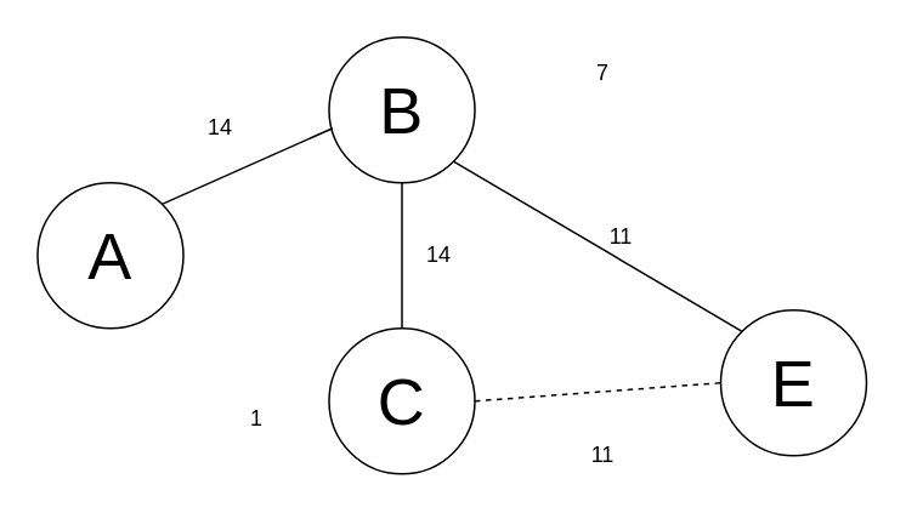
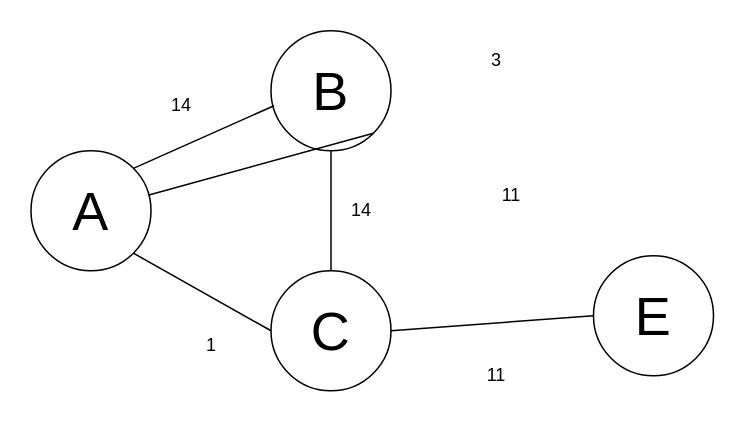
  <mxCell id="0" />
  <mxCell id="1" parent="0" />
  <mxCell id="2" value="&lt;font style=&quot;font-size: 36px&quot;&gt;E&lt;/font&gt;" style="ellipse;whiteSpace=wrap;html=1;aspect=fixed;" parent="1" vertex="1"><mxGeometry x="395" y="170" width="80" height="80" as="geometry" /></mxCell>
  <mxCell id="3" value="&lt;font style=&quot;font-size: 36px&quot;&gt;C&lt;/font&gt;" style="ellipse;whiteSpace=wrap;html=1;aspect=fixed;" parent="1" vertex="1"><mxGeometry x="180" y="180" width="80" height="80" as="geometry" /></mxCell>
  <mxCell id="4" value="&lt;font style=&quot;font-size: 36px&quot;&gt;B&lt;/font&gt;" style="ellipse;whiteSpace=wrap;html=1;aspect=fixed;" parent="1" vertex="1"><mxGeometry x="180" y="20" width="80" height="80" as="geometry" /></mxCell>
  <mxCell id="5" value="&lt;font style=&quot;font-size: 36px&quot;&gt;A&lt;/font&gt;" style="ellipse;whiteSpace=wrap;html=1;aspect=fixed;" parent="1" vertex="1"><mxGeometry x="20" y="100" width="80" height="80" as="geometry" /></mxCell>
  <mxCell id="6" value="" style="endArrow=none;html=1;exitX=1;exitY=0;exitDx=0;exitDy=0;" parent="1" source="5" edge="1"><mxGeometry width="50" height="50" relative="1" as="geometry"><mxPoint x="400" y="240" as="sourcePoint" /><mxPoint x="182" y="70" as="targetPoint" /></mxGeometry></mxCell>
- <mxCell id="7" value="" style="endArrow=none;html=1;exitX=1;exitY=1;exitDx=0;exitDy=0;entryX=0;entryY=0;entryDx=0;entryDy=0;" parent="1" source="4" target="2" edge="1"><mxGeometry width="50" height="50" relative="1" as="geometry"><mxPoint x="400" y="240" as="sourcePoint" /><mxPoint x="450" y="190" as="targetPoint" /></mxGeometry></mxCell>
- <mxCell id="9" value="" style="endArrow=none;html=1;exitX=1;exitY=0.5;exitDx=0;exitDy=0;entryX=0;entryY=0.5;entryDx=0;entryDy=0;dashed=1;" parent="1" source="3" target="2" edge="1"><mxGeometry width="50" height="50" relative="1" as="geometry"><mxPoint x="430" y="270" as="sourcePoint" /><mxPoint x="370" y="220" as="targetPoint" /></mxGeometry></mxCell>
+ <mxCell id="7" value="" style="endArrow=none;html=1;exitX=1;exitY=1;exitDx=0;exitDy=0;" parent="1" source="4" target="5" edge="1"><mxGeometry width="50" height="50" relative="1" as="geometry"><mxPoint x="400" y="240" as="sourcePoint" /><mxPoint x="450" y="190" as="targetPoint" /></mxGeometry></mxCell>
+ <mxCell id="8" value="" style="endArrow=none;html=1;exitX=1;exitY=1;exitDx=0;exitDy=0;entryX=0;entryY=0.5;entryDx=0;entryDy=0;" parent="1" source="5" target="3" edge="1"><mxGeometry width="50" height="50" relative="1" as="geometry"><mxPoint x="420" y="260" as="sourcePoint" /><mxPoint x="470" y="210" as="targetPoint" /></mxGeometry></mxCell>
+ <mxCell id="9" value="" style="endArrow=none;html=1;exitX=1;exitY=0.5;exitDx=0;exitDy=0;entryX=0;entryY=0.5;entryDx=0;entryDy=0;" parent="1" source="3" target="2" edge="1"><mxGeometry width="50" height="50" relative="1" as="geometry"><mxPoint x="430" y="270" as="sourcePoint" /><mxPoint x="370" y="220" as="targetPoint" /></mxGeometry></mxCell>
  <mxCell id="10" value="" style="endArrow=none;html=1;exitX=0.5;exitY=0;exitDx=0;exitDy=0;entryX=0.5;entryY=1;entryDx=0;entryDy=0;" parent="1" source="3" target="4" edge="1"><mxGeometry width="50" height="50" relative="1" as="geometry"><mxPoint x="440" y="280" as="sourcePoint" /><mxPoint x="490" y="230" as="targetPoint" /></mxGeometry></mxCell>
  <mxCell id="11" value="14" style="text;html=1;align=center;verticalAlign=middle;resizable=0;points=[];autosize=1;strokeColor=none;" vertex="1" parent="1"><mxGeometry x="105" y="60" width="30" height="20" as="geometry" /></mxCell>
  <mxCell id="12" value="14" style="text;html=1;align=center;verticalAlign=middle;resizable=0;points=[];autosize=1;strokeColor=none;" vertex="1" parent="1"><mxGeometry x="225" y="130" width="30" height="20" as="geometry" /></mxCell>
  <mxCell id="13" value="1" style="text;html=1;align=center;verticalAlign=middle;resizable=0;points=[];autosize=1;strokeColor=none;" vertex="1" parent="1"><mxGeometry x="130" y="220" width="20" height="20" as="geometry" /></mxCell>
  <mxCell id="14" value="11" style="text;html=1;align=center;verticalAlign=middle;resizable=0;points=[];autosize=1;strokeColor=none;" vertex="1" parent="1"><mxGeometry x="315" y="240" width="30" height="20" as="geometry" /></mxCell>
  <mxCell id="15" value="11" style="text;html=1;align=center;verticalAlign=middle;resizable=0;points=[];autosize=1;strokeColor=none;" vertex="1" parent="1"><mxGeometry x="325" y="120" width="30" height="20" as="geometry" /></mxCell>
- <mxCell id="16" value="7" style="text;html=1;align=center;verticalAlign=middle;resizable=0;points=[];autosize=1;strokeColor=none;" vertex="1" parent="1"><mxGeometry x="320" y="30" width="20" height="20" as="geometry" /></mxCell>
+ <mxCell id="16" value="3" style="text;html=1;align=center;verticalAlign=middle;resizable=0;points=[];autosize=1;strokeColor=none;" vertex="1" parent="1"><mxGeometry x="320" y="30" width="20" height="20" as="geometry" /></mxCell>
